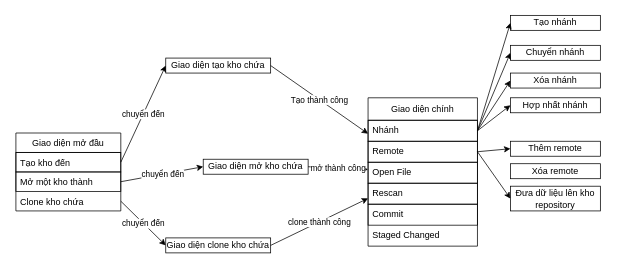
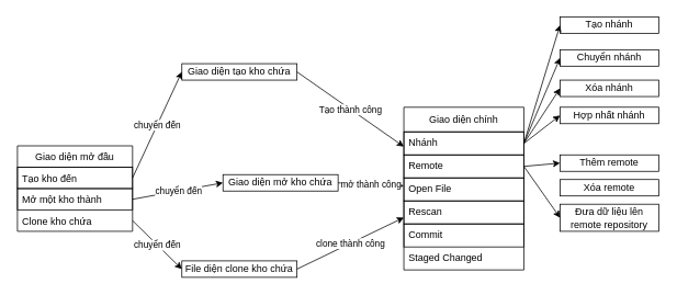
  <mxCell id="0" />
  <mxCell id="1" parent="0" />
  <mxCell id="2" value="Giao diện chính" style="swimlane;fontStyle=0;childLayout=stackLayout;horizontal=1;startSize=30;horizontalStack=0;resizeParent=1;resizeParentMax=0;resizeLast=0;collapsible=1;marginBottom=0;strokeColor=#000000;fillColor=none;direction=east;labelBackgroundColor=none;swimlaneFillColor=none;" vertex="1" parent="1"><mxGeometry x="490" y="130" width="146" height="198" as="geometry"><mxRectangle x="510" y="193" width="120" height="30" as="alternateBounds" /></mxGeometry></mxCell>
  <mxCell id="3" value="Nhánh" style="text;fillColor=none;align=left;verticalAlign=top;spacingLeft=4;spacingRight=4;overflow=hidden;rotatable=0;points=[[0,0.5],[1,0.5]];portConstraint=eastwest;strokeColor=#000000;" vertex="1" parent="2"><mxGeometry y="30" width="146" height="28" as="geometry" /></mxCell>
  <mxCell id="4" value="Remote" style="text;fillColor=none;align=left;verticalAlign=top;spacingLeft=4;spacingRight=4;overflow=hidden;rotatable=0;points=[[0,0.5],[1,0.5]];portConstraint=eastwest;strokeColor=#000000;" vertex="1" parent="2"><mxGeometry y="58" width="146" height="28" as="geometry" /></mxCell>
  <mxCell id="5" value="Open File" style="text;fillColor=none;align=left;verticalAlign=top;spacingLeft=4;spacingRight=4;overflow=hidden;rotatable=0;points=[[0,0.5],[1,0.5]];portConstraint=eastwest;strokeColor=#000000;" vertex="1" parent="2"><mxGeometry y="86" width="146" height="28" as="geometry" /></mxCell>
  <mxCell id="6" value="Rescan" style="text;fillColor=none;align=left;verticalAlign=top;spacingLeft=4;spacingRight=4;overflow=hidden;rotatable=0;points=[[0,0.5],[1,0.5]];portConstraint=eastwest;strokeColor=#000000;" vertex="1" parent="2"><mxGeometry y="114" width="146" height="28" as="geometry" /></mxCell>
  <mxCell id="7" value="Commit" style="text;fillColor=none;align=left;verticalAlign=top;spacingLeft=4;spacingRight=4;overflow=hidden;rotatable=0;points=[[0,0.5],[1,0.5]];portConstraint=eastwest;strokeColor=#000000;" vertex="1" parent="2"><mxGeometry y="142" width="146" height="28" as="geometry" /></mxCell>
  <mxCell id="8" value="Staged Changed" style="text;strokeColor=none;fillColor=none;align=left;verticalAlign=top;spacingLeft=4;spacingRight=4;overflow=hidden;rotatable=0;points=[[0,0.5],[1,0.5]];portConstraint=eastwest;" vertex="1" parent="2"><mxGeometry y="170" width="146" height="28" as="geometry" /></mxCell>
  <mxCell id="9" value="Giao diện mở đầu" style="swimlane;fontStyle=0;childLayout=stackLayout;horizontal=1;startSize=26;horizontalStack=0;resizeParent=1;resizeParentMax=0;resizeLast=0;collapsible=1;marginBottom=0;" vertex="1" parent="1"><mxGeometry x="20" y="177" width="140" height="104" as="geometry"><mxRectangle x="40" y="240" width="130" height="26" as="alternateBounds" /></mxGeometry></mxCell>
  <mxCell id="10" value="Tạo kho đến" style="text;align=left;verticalAlign=top;spacingLeft=4;spacingRight=4;overflow=hidden;rotatable=0;points=[[0,0.5],[1,0.5]];portConstraint=eastwest;strokeColor=#000000;" vertex="1" parent="9"><mxGeometry y="26" width="140" height="26" as="geometry" /></mxCell>
  <mxCell id="11" value="Mở một kho thành" style="text;fillColor=none;align=left;verticalAlign=top;spacingLeft=4;spacingRight=4;overflow=hidden;rotatable=0;points=[[0,0.5],[1,0.5]];portConstraint=eastwest;strokeColor=#000000;" vertex="1" parent="9"><mxGeometry y="52" width="140" height="26" as="geometry" /></mxCell>
  <mxCell id="12" value="Clone kho chứa" style="text;strokeColor=none;fillColor=none;align=left;verticalAlign=top;spacingLeft=4;spacingRight=4;overflow=hidden;rotatable=0;points=[[0,0.5],[1,0.5]];portConstraint=eastwest;" vertex="1" parent="9"><mxGeometry y="78" width="140" height="26" as="geometry" /></mxCell>
  <mxCell id="13" value="" style="endArrow=classic;html=1;exitX=1;exitY=0.5;exitDx=0;exitDy=0;entryX=0;entryY=0.5;entryDx=0;entryDy=0;" edge="1" parent="1" source="10" target="15"><mxGeometry relative="1" as="geometry"><mxPoint x="350" y="237" as="sourcePoint" /><mxPoint x="470" y="27" as="targetPoint" /></mxGeometry></mxCell>
  <mxCell id="14" value="chuyển đến" style="edgeLabel;resizable=0;html=1;align=center;verticalAlign=middle;" connectable="0" vertex="1" parent="13"><mxGeometry relative="1" as="geometry" /></mxCell>
  <mxCell id="15" value="Giao diện tạo kho chứa" style="text;html=1;fillColor=none;align=center;verticalAlign=middle;whiteSpace=wrap;rounded=0;strokeColor=#000000;" vertex="1" parent="1"><mxGeometry x="220" y="77" width="140" height="20" as="geometry" /></mxCell>
  <mxCell id="16" value="" style="endArrow=classic;html=1;exitX=1;exitY=0.5;exitDx=0;exitDy=0;" edge="1" parent="1" source="15" target="2"><mxGeometry relative="1" as="geometry"><mxPoint x="350" y="207" as="sourcePoint" /><mxPoint x="450" y="207" as="targetPoint" /></mxGeometry></mxCell>
  <mxCell id="17" value="Tạo thành công" style="edgeLabel;resizable=0;html=1;align=center;verticalAlign=middle;" connectable="0" vertex="1" parent="16"><mxGeometry relative="1" as="geometry" /></mxCell>
  <mxCell id="18" value="Giao diện mở kho chứa" style="text;html=1;fillColor=none;align=center;verticalAlign=middle;whiteSpace=wrap;rounded=0;strokeColor=#000000;" vertex="1" parent="1"><mxGeometry x="270" y="212" width="140" height="20" as="geometry" /></mxCell>
  <mxCell id="19" value="" style="endArrow=classic;html=1;exitX=1;exitY=0.5;exitDx=0;exitDy=0;entryX=0;entryY=0.5;entryDx=0;entryDy=0;" edge="1" parent="1" source="11" target="18"><mxGeometry relative="1" as="geometry"><mxPoint x="220" y="307" as="sourcePoint" /><mxPoint x="320" y="307" as="targetPoint" /></mxGeometry></mxCell>
  <mxCell id="20" value="chuyển đến" style="edgeLabel;resizable=0;html=1;align=center;verticalAlign=middle;" connectable="0" vertex="1" parent="19"><mxGeometry relative="1" as="geometry" /></mxCell>
  <mxCell id="21" value="" style="endArrow=classic;html=1;exitX=1;exitY=0.5;exitDx=0;exitDy=0;" edge="1" parent="1" source="18" target="2"><mxGeometry relative="1" as="geometry"><mxPoint x="170" y="252" as="sourcePoint" /><mxPoint x="230" y="217" as="targetPoint" /></mxGeometry></mxCell>
  <mxCell id="22" value="mở thành công" style="edgeLabel;resizable=0;html=1;align=center;verticalAlign=middle;" connectable="0" vertex="1" parent="21"><mxGeometry relative="1" as="geometry" /></mxCell>
- <mxCell id="23" value="Giao diện clone kho chứa" style="text;html=1;fillColor=none;align=center;verticalAlign=middle;whiteSpace=wrap;rounded=0;strokeColor=#000000;" vertex="1" parent="1"><mxGeometry x="220" y="317" width="140" height="20" as="geometry" /></mxCell>
+ <mxCell id="23" value="File diện clone kho chứa" style="text;html=1;fillColor=none;align=center;verticalAlign=middle;whiteSpace=wrap;rounded=0;strokeColor=#000000;" vertex="1" parent="1"><mxGeometry x="220" y="317" width="140" height="20" as="geometry" /></mxCell>
  <mxCell id="24" value="" style="endArrow=classic;html=1;exitX=1;exitY=0.5;exitDx=0;exitDy=0;entryX=0;entryY=0.5;entryDx=0;entryDy=0;" edge="1" parent="1" source="12" target="23"><mxGeometry relative="1" as="geometry"><mxPoint x="170" y="252" as="sourcePoint" /><mxPoint x="230" y="217" as="targetPoint" /></mxGeometry></mxCell>
  <mxCell id="25" value="chuyển đến" style="edgeLabel;resizable=0;html=1;align=center;verticalAlign=middle;" connectable="0" vertex="1" parent="24"><mxGeometry relative="1" as="geometry" /></mxCell>
  <mxCell id="26" value="" style="endArrow=classic;html=1;exitX=1;exitY=0.5;exitDx=0;exitDy=0;" edge="1" parent="1" source="23" target="2"><mxGeometry relative="1" as="geometry"><mxPoint x="180" y="262" as="sourcePoint" /><mxPoint x="240" y="227" as="targetPoint" /></mxGeometry></mxCell>
  <mxCell id="27" value="clone thành công" style="edgeLabel;resizable=0;html=1;align=center;verticalAlign=middle;" connectable="0" vertex="1" parent="26"><mxGeometry relative="1" as="geometry" /></mxCell>
  <mxCell id="28" value="Tạo nhánh" style="text;html=1;fillColor=none;align=center;verticalAlign=middle;whiteSpace=wrap;rounded=0;strokeColor=#000000;" vertex="1" parent="1"><mxGeometry x="680" y="20" width="120" height="20" as="geometry" /></mxCell>
  <mxCell id="29" value="" style="endArrow=classic;html=1;exitX=1;exitY=0.5;exitDx=0;exitDy=0;entryX=0;entryY=0.5;entryDx=0;entryDy=0;" edge="1" parent="1" source="3" target="28"><mxGeometry relative="1" as="geometry"><mxPoint x="370" y="217" as="sourcePoint" /><mxPoint x="500" y="231.089" as="targetPoint" /></mxGeometry></mxCell>
  <mxCell id="30" value="Chuyển nhánh" style="text;html=1;fillColor=none;align=center;verticalAlign=middle;whiteSpace=wrap;rounded=0;strokeColor=#000000;" vertex="1" parent="1"><mxGeometry x="680" y="60" width="120" height="20" as="geometry" /></mxCell>
  <mxCell id="31" value="" style="endArrow=classic;html=1;exitX=1;exitY=0.5;exitDx=0;exitDy=0;entryX=0;entryY=0.5;entryDx=0;entryDy=0;" edge="1" parent="1" source="3" target="30"><mxGeometry relative="1" as="geometry"><mxPoint x="646" y="184" as="sourcePoint" /><mxPoint x="690" y="67" as="targetPoint" /></mxGeometry></mxCell>
  <mxCell id="32" value="" style="endArrow=classic;html=1;exitX=1;exitY=0.5;exitDx=0;exitDy=0;entryX=0;entryY=0.5;entryDx=0;entryDy=0;" edge="1" parent="1" source="3" target="33"><mxGeometry relative="1" as="geometry"><mxPoint x="656" y="194" as="sourcePoint" /><mxPoint x="680" y="137" as="targetPoint" /></mxGeometry></mxCell>
  <mxCell id="33" value="Xóa nhánh" style="text;html=1;fillColor=none;align=center;verticalAlign=middle;whiteSpace=wrap;rounded=0;strokeColor=#000000;" vertex="1" parent="1"><mxGeometry x="680" y="97" width="120" height="20" as="geometry" /></mxCell>
  <mxCell id="34" value="Hợp nhất nhánh" style="text;html=1;fillColor=none;align=center;verticalAlign=middle;whiteSpace=wrap;rounded=0;strokeColor=#000000;" vertex="1" parent="1"><mxGeometry x="680" y="130" width="120" height="20" as="geometry" /></mxCell>
  <mxCell id="35" value="" style="endArrow=classic;html=1;exitX=1;exitY=0.5;exitDx=0;exitDy=0;entryX=0;entryY=0.5;entryDx=0;entryDy=0;" edge="1" parent="1" source="3" target="34"><mxGeometry relative="1" as="geometry"><mxPoint x="646" y="184" as="sourcePoint" /><mxPoint x="690" y="150" as="targetPoint" /></mxGeometry></mxCell>
  <mxCell id="36" value="Thêm remote" style="text;html=1;fillColor=none;align=center;verticalAlign=middle;whiteSpace=wrap;rounded=0;strokeColor=#000000;" vertex="1" parent="1"><mxGeometry x="680" y="188" width="120" height="20" as="geometry" /></mxCell>
  <mxCell id="37" value="Xóa remote" style="text;html=1;fillColor=none;align=center;verticalAlign=middle;whiteSpace=wrap;rounded=0;strokeColor=#000000;" vertex="1" parent="1"><mxGeometry x="680" y="218" width="120" height="20" as="geometry" /></mxCell>
- <mxCell id="38" value="Đưa dữ liệu lên kho repository" style="text;html=1;fillColor=none;align=center;verticalAlign=middle;whiteSpace=wrap;rounded=0;strokeColor=#000000;" vertex="1" parent="1"><mxGeometry x="680" y="248" width="120" height="33" as="geometry" /></mxCell>
+ <mxCell id="38" value="Đưa dữ liệu lên remote repository" style="text;html=1;fillColor=none;align=center;verticalAlign=middle;whiteSpace=wrap;rounded=0;strokeColor=#000000;" vertex="1" parent="1"><mxGeometry x="680" y="248" width="120" height="33" as="geometry" /></mxCell>
  <mxCell id="39" value="" style="endArrow=classic;html=1;exitX=1;exitY=0.5;exitDx=0;exitDy=0;entryX=0;entryY=0.5;entryDx=0;entryDy=0;" edge="1" parent="1" source="4" target="36"><mxGeometry relative="1" as="geometry"><mxPoint x="646" y="184" as="sourcePoint" /><mxPoint x="690" y="150" as="targetPoint" /></mxGeometry></mxCell>
  <mxCell id="40" value="" style="endArrow=classic;html=1;exitX=1;exitY=0.5;exitDx=0;exitDy=0;entryX=0;entryY=0.5;entryDx=0;entryDy=0;" edge="1" parent="1" source="4" target="38"><mxGeometry relative="1" as="geometry"><mxPoint x="666" y="204" as="sourcePoint" /><mxPoint x="710" y="170" as="targetPoint" /></mxGeometry></mxCell>
